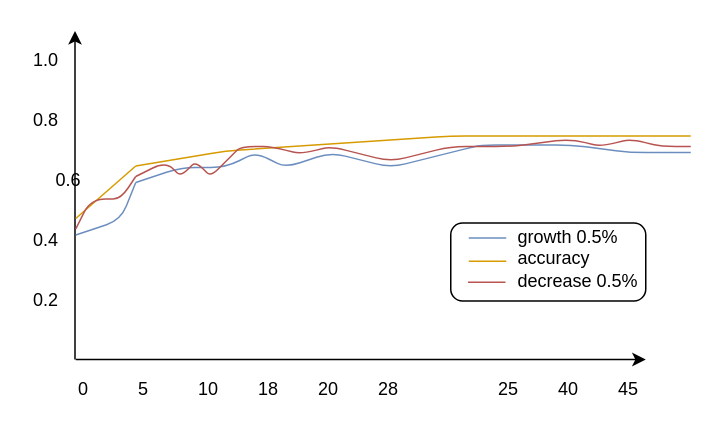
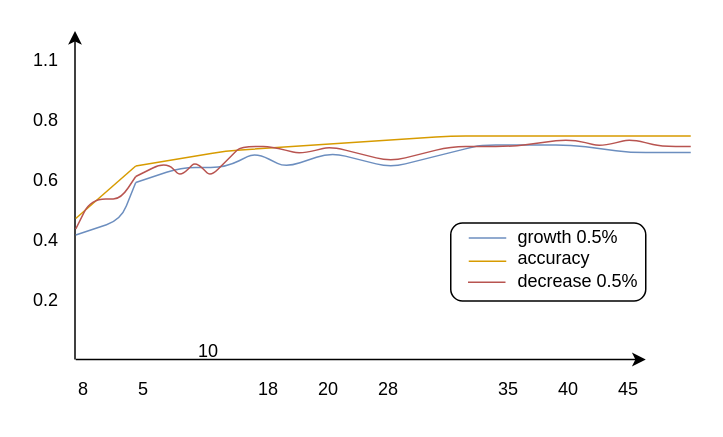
  <mxCell id="0" />
  <mxCell id="1" parent="0" />
  <mxCell id="2" value="" style="rounded=1;whiteSpace=wrap;html=1;" parent="1" vertex="1"><mxGeometry x="300" y="148" width="130" height="52" as="geometry" /></mxCell>
  <mxCell id="3" value="" style="endArrow=classic;html=1;" parent="1" edge="1"><mxGeometry width="50" height="50" relative="1" as="geometry"><mxPoint x="50" y="239" as="sourcePoint" /><mxPoint x="430" y="239" as="targetPoint" /></mxGeometry></mxCell>
- <mxCell id="4" value="0" style="text;html=1;resizable=0;points=[];autosize=1;align=left;verticalAlign=top;spacingTop=-4;" parent="1" vertex="1"><mxGeometry x="50" y="249" width="20" height="20" as="geometry" /></mxCell>
+ <mxCell id="4" value="8" style="text;html=1;resizable=0;points=[];autosize=1;align=left;verticalAlign=top;spacingTop=-4;" parent="1" vertex="1"><mxGeometry x="50" y="249" width="20" height="20" as="geometry" /></mxCell>
  <mxCell id="5" value="5" style="text;html=1;resizable=0;points=[];autosize=1;align=left;verticalAlign=top;spacingTop=-4;" parent="1" vertex="1"><mxGeometry x="90" y="249" width="20" height="20" as="geometry" /></mxCell>
- <mxCell id="6" value="10" style="text;html=1;resizable=0;points=[];autosize=1;align=left;verticalAlign=top;spacingTop=-4;" parent="1" vertex="1"><mxGeometry x="130" y="249" width="30" height="20" as="geometry" /></mxCell>
+ <mxCell id="6" value="10" style="text;html=1;resizable=0;points=[];autosize=1;align=left;verticalAlign=top;spacingTop=-4;" parent="1" vertex="1"><mxGeometry x="130" y="224" width="30" height="20" as="geometry" /></mxCell>
  <mxCell id="7" value="18" style="text;html=1;resizable=0;points=[];autosize=1;align=left;verticalAlign=top;spacingTop=-4;" parent="1" vertex="1"><mxGeometry x="170" y="249" width="30" height="20" as="geometry" /></mxCell>
  <mxCell id="8" value="20" style="text;html=1;resizable=0;points=[];autosize=1;align=left;verticalAlign=top;spacingTop=-4;" parent="1" vertex="1"><mxGeometry x="210" y="249" width="30" height="20" as="geometry" /></mxCell>
  <mxCell id="9" value="28" style="text;html=1;resizable=0;points=[];autosize=1;align=left;verticalAlign=top;spacingTop=-4;" parent="1" vertex="1"><mxGeometry x="250" y="249" width="30" height="20" as="geometry" /></mxCell>
- <mxCell id="10" value="25" style="text;html=1;resizable=0;points=[];autosize=1;align=left;verticalAlign=top;spacingTop=-4;" parent="1" vertex="1"><mxGeometry x="330" y="249" width="30" height="20" as="geometry" /></mxCell>
+ <mxCell id="10" value="35" style="text;html=1;resizable=0;points=[];autosize=1;align=left;verticalAlign=top;spacingTop=-4;" parent="1" vertex="1"><mxGeometry x="330" y="249" width="30" height="20" as="geometry" /></mxCell>
  <mxCell id="11" value="40" style="text;html=1;resizable=0;points=[];autosize=1;align=left;verticalAlign=top;spacingTop=-4;" parent="1" vertex="1"><mxGeometry x="370" y="249" width="30" height="20" as="geometry" /></mxCell>
  <mxCell id="12" value="45" style="text;html=1;resizable=0;points=[];autosize=1;align=left;verticalAlign=top;spacingTop=-4;" parent="1" vertex="1"><mxGeometry x="410" y="249" width="30" height="20" as="geometry" /></mxCell>
  <mxCell id="13" value="" style="endArrow=classic;html=1;" parent="1" edge="1"><mxGeometry width="50" height="50" relative="1" as="geometry"><mxPoint x="49.5" y="239" as="sourcePoint" /><mxPoint x="49.5" y="20" as="targetPoint" /></mxGeometry></mxCell>
  <mxCell id="14" value="0.2" style="text;html=1;resizable=0;points=[];autosize=1;align=left;verticalAlign=top;spacingTop=-4;" parent="1" vertex="1"><mxGeometry x="20" y="190" width="30" height="20" as="geometry" /></mxCell>
  <mxCell id="15" value="0.4" style="text;html=1;resizable=0;points=[];autosize=1;align=left;verticalAlign=top;spacingTop=-4;" parent="1" vertex="1"><mxGeometry x="20" y="150" width="30" height="20" as="geometry" /></mxCell>
- <mxCell id="16" value="0.6" style="text;html=1;resizable=0;points=[];autosize=1;align=left;verticalAlign=top;spacingTop=-4;" parent="1" vertex="1"><mxGeometry x="35" y="110" width="30" height="20" as="geometry" /></mxCell>
+ <mxCell id="16" value="0.6" style="text;html=1;resizable=0;points=[];autosize=1;align=left;verticalAlign=top;spacingTop=-4;" parent="1" vertex="1"><mxGeometry x="20" y="110" width="30" height="20" as="geometry" /></mxCell>
  <mxCell id="17" value="0.8" style="text;html=1;resizable=0;points=[];autosize=1;align=left;verticalAlign=top;spacingTop=-4;" parent="1" vertex="1"><mxGeometry x="20" y="70" width="30" height="20" as="geometry" /></mxCell>
- <mxCell id="18" value="1.0" style="text;html=1;resizable=0;points=[];autosize=1;align=left;verticalAlign=top;spacingTop=-4;" parent="1" vertex="1"><mxGeometry x="20" y="30" width="30" height="20" as="geometry" /></mxCell>
+ <mxCell id="18" value="1.1" style="text;html=1;resizable=0;points=[];autosize=1;align=left;verticalAlign=top;spacingTop=-4;" parent="1" vertex="1"><mxGeometry x="20" y="30" width="30" height="20" as="geometry" /></mxCell>
  <mxCell id="19" value="" style="endArrow=none;html=1;fillColor=#ffe6cc;strokeColor=#d79b00;" parent="1" edge="1"><mxGeometry width="50" height="50" relative="1" as="geometry"><mxPoint x="50" y="145" as="sourcePoint" /><mxPoint x="90" y="110" as="targetPoint" /></mxGeometry></mxCell>
  <mxCell id="20" value="" style="endArrow=none;html=1;fillColor=#ffe6cc;strokeColor=#d79b00;" parent="1" edge="1"><mxGeometry width="50" height="50" relative="1" as="geometry"><mxPoint x="90" y="110" as="sourcePoint" /><mxPoint x="460" y="90" as="targetPoint" /><Array as="points"><mxPoint x="150" y="100" /><mxPoint x="300" y="90" /></Array></mxGeometry></mxCell>
  <mxCell id="21" value="growth 0.5%&lt;br&gt;accuracy&lt;br&gt;decrease 0.5%" style="text;html=1;resizable=0;points=[];autosize=1;align=left;verticalAlign=top;spacingTop=-4;" parent="1" vertex="1"><mxGeometry x="343" y="148" width="100" height="40" as="geometry" /></mxCell>
  <mxCell id="22" value="" style="endArrow=none;html=1;fillColor=#dae8fc;strokeColor=#6c8ebf;" parent="1" edge="1"><mxGeometry width="50" height="50" relative="1" as="geometry"><mxPoint x="312" y="158" as="sourcePoint" /><mxPoint x="337" y="158" as="targetPoint" /></mxGeometry></mxCell>
  <mxCell id="23" value="" style="endArrow=none;html=1;fillColor=#ffe6cc;strokeColor=#d79b00;" parent="1" edge="1"><mxGeometry width="50" height="50" relative="1" as="geometry"><mxPoint x="312" y="173.5" as="sourcePoint" /><mxPoint x="337" y="173.5" as="targetPoint" /></mxGeometry></mxCell>
  <mxCell id="24" value="" style="endArrow=none;html=1;fillColor=#f8cecc;strokeColor=#b85450;" parent="1" edge="1"><mxGeometry width="50" height="50" relative="1" as="geometry"><mxPoint x="311.5" y="187.5" as="sourcePoint" /><mxPoint x="336.5" y="187.5" as="targetPoint" /></mxGeometry></mxCell>
  <mxCell id="25" value="" style="endArrow=none;html=1;fillColor=#dae8fc;strokeColor=#6c8ebf;" parent="1" edge="1"><mxGeometry width="50" height="50" relative="1" as="geometry"><mxPoint x="50" y="156" as="sourcePoint" /><mxPoint x="90" y="121" as="targetPoint" /><Array as="points"><mxPoint x="80" y="146" /></Array></mxGeometry></mxCell>
  <mxCell id="26" value="" style="endArrow=none;html=1;fillColor=#dae8fc;strokeColor=#6c8ebf;" parent="1" edge="1"><mxGeometry width="50" height="50" relative="1" as="geometry"><mxPoint x="90" y="121" as="sourcePoint" /><mxPoint x="460" y="101" as="targetPoint" /><Array as="points"><mxPoint x="120" y="111" /><mxPoint x="150" y="111" /><mxPoint x="170" y="101" /><mxPoint x="190" y="111" /><mxPoint x="220" y="101" /><mxPoint x="260" y="111" /><mxPoint x="300" y="101" /><mxPoint x="320" y="96" /><mxPoint x="380" y="96" /><mxPoint x="420" y="101" /></Array></mxGeometry></mxCell>
  <mxCell id="27" value="" style="endArrow=none;html=1;fillColor=#f8cecc;strokeColor=#b85450;" parent="1" edge="1"><mxGeometry width="50" height="50" relative="1" as="geometry"><mxPoint x="50" y="152" as="sourcePoint" /><mxPoint x="90" y="117" as="targetPoint" /><Array as="points"><mxPoint x="60" y="132" /><mxPoint x="80" y="132" /></Array></mxGeometry></mxCell>
  <mxCell id="28" value="" style="endArrow=none;html=1;fillColor=#f8cecc;strokeColor=#b85450;" parent="1" edge="1"><mxGeometry width="50" height="50" relative="1" as="geometry"><mxPoint x="90" y="117" as="sourcePoint" /><mxPoint x="460" y="97" as="targetPoint" /><Array as="points"><mxPoint x="110" y="107" /><mxPoint x="120" y="117" /><mxPoint x="130" y="107" /><mxPoint x="140" y="117" /><mxPoint x="150" y="107" /><mxPoint x="160" y="97" /><mxPoint x="180" y="97" /><mxPoint x="200" y="102" /><mxPoint x="220" y="97" /><mxPoint x="260" y="107" /><mxPoint x="300" y="97" /><mxPoint x="340" y="97" /><mxPoint x="380" y="92" /><mxPoint x="400" y="97" /><mxPoint x="420" y="92" /><mxPoint x="440" y="97" /></Array></mxGeometry></mxCell>
